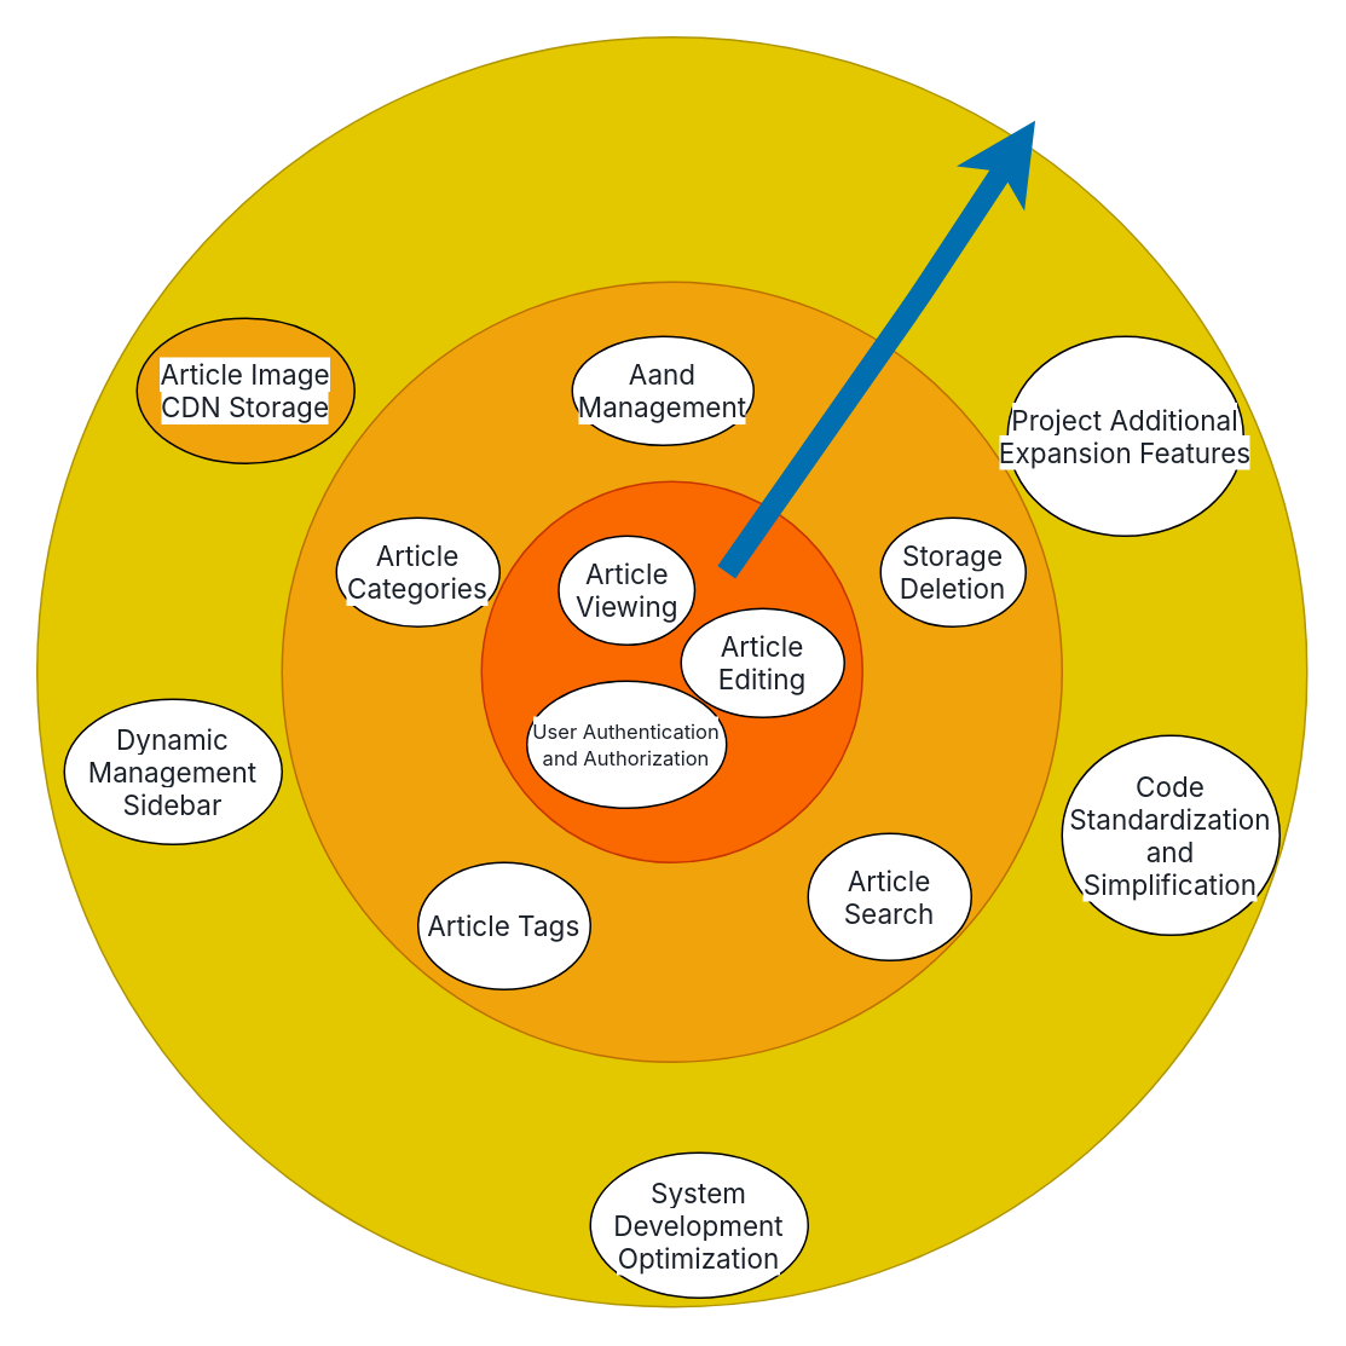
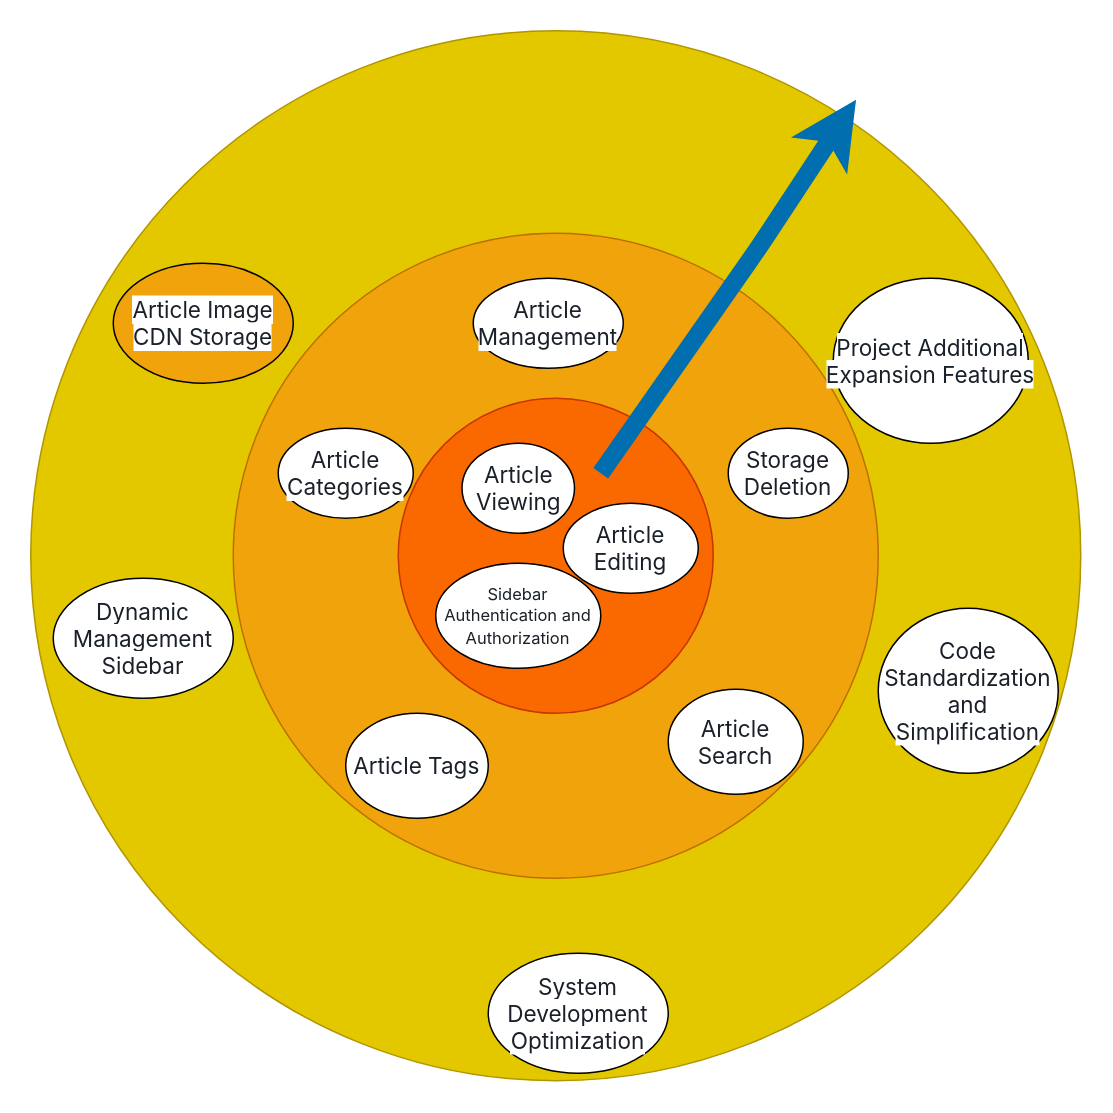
  <mxCell id="0" />
  <mxCell id="1" parent="0" />
  <mxCell id="2" value="" style="ellipse;aspect=fixed;fillColor=#e3c800;fontColor=#000000;strokeColor=#B09500;" vertex="1" parent="1"><mxGeometry x="20" y="20" width="700" height="700" as="geometry" /></mxCell>
  <mxCell id="3" value="" style="ellipse;whiteSpace=wrap;html=1;aspect=fixed;fillColor=#f0a30a;fontColor=#000000;strokeColor=#BD7000;" vertex="1" parent="1"><mxGeometry x="155" y="155" width="430" height="430" as="geometry" /></mxCell>
  <mxCell id="4" value="" style="ellipse;whiteSpace=wrap;html=1;aspect=fixed;fillColor=#fa6800;fontColor=#000000;strokeColor=#C73500;" vertex="1" parent="1"><mxGeometry x="265" y="265" width="210" height="210" as="geometry" /></mxCell>
  <mxCell id="5" value="&lt;span style=&quot;color: rgb(26, 32, 41); font-family: -apple-system, BlinkMacSystemFont, &amp;quot;Segoe UI&amp;quot;, &amp;quot;Noto Sans&amp;quot;, Helvetica, Arial, sans-serif, &amp;quot;Apple Color Emoji&amp;quot;, &amp;quot;Segoe UI Emoji&amp;quot;; font-size: 15px; text-align: left; background-color: rgb(255, 255, 255);&quot;&gt;Article Viewing&lt;/span&gt;" style="ellipse;whiteSpace=wrap;html=1;" vertex="1" parent="1"><mxGeometry x="307.5" y="295" width="75" height="60" as="geometry" /></mxCell>
- <mxCell id="6" value="&lt;span style=&quot;color: rgb(26, 32, 41); font-family: -apple-system, BlinkMacSystemFont, &amp;quot;Segoe UI&amp;quot;, &amp;quot;Noto Sans&amp;quot;, Helvetica, Arial, sans-serif, &amp;quot;Apple Color Emoji&amp;quot;, &amp;quot;Segoe UI Emoji&amp;quot;; text-align: left; background-color: rgb(255, 255, 255);&quot;&gt;&lt;font style=&quot;font-size: 11px;&quot;&gt;User Authentication and Authorization&lt;/font&gt;&lt;/span&gt;" style="ellipse;whiteSpace=wrap;html=1;" vertex="1" parent="1"><mxGeometry x="290" y="375" width="110" height="70" as="geometry" /></mxCell>
+ <mxCell id="6" value="&lt;span style=&quot;color: rgb(26, 32, 41); font-family: -apple-system, BlinkMacSystemFont, &amp;quot;Segoe UI&amp;quot;, &amp;quot;Noto Sans&amp;quot;, Helvetica, Arial, sans-serif, &amp;quot;Apple Color Emoji&amp;quot;, &amp;quot;Segoe UI Emoji&amp;quot;; text-align: left; background-color: rgb(255, 255, 255);&quot;&gt;&lt;font style=&quot;font-size: 11px;&quot;&gt;Sidebar Authentication and Authorization&lt;/font&gt;&lt;/span&gt;" style="ellipse;whiteSpace=wrap;html=1;" vertex="1" parent="1"><mxGeometry x="290" y="375" width="110" height="70" as="geometry" /></mxCell>
  <mxCell id="7" value="&lt;span style=&quot;color: rgb(26, 32, 41); font-family: -apple-system, BlinkMacSystemFont, &amp;quot;Segoe UI&amp;quot;, &amp;quot;Noto Sans&amp;quot;, Helvetica, Arial, sans-serif, &amp;quot;Apple Color Emoji&amp;quot;, &amp;quot;Segoe UI Emoji&amp;quot;; font-size: 15px; text-align: left; background-color: rgb(255, 255, 255);&quot;&gt;Article Editing&lt;/span&gt;" style="ellipse;whiteSpace=wrap;html=1;" vertex="1" parent="1"><mxGeometry x="375" y="335" width="90" height="60" as="geometry" /></mxCell>
- <mxCell id="8" value="&lt;span style=&quot;color: rgb(26, 32, 41); font-family: -apple-system, BlinkMacSystemFont, &amp;quot;Segoe UI&amp;quot;, &amp;quot;Noto Sans&amp;quot;, Helvetica, Arial, sans-serif, &amp;quot;Apple Color Emoji&amp;quot;, &amp;quot;Segoe UI Emoji&amp;quot;; font-size: 15px; text-align: left; background-color: rgb(255, 255, 255);&quot;&gt;A&lt;/span&gt;&lt;span style=&quot;color: rgb(26, 32, 41); font-family: -apple-system, BlinkMacSystemFont, &amp;quot;Segoe UI&amp;quot;, &amp;quot;Noto Sans&amp;quot;, Helvetica, Arial, sans-serif, &amp;quot;Apple Color Emoji&amp;quot;, &amp;quot;Segoe UI Emoji&amp;quot;; font-size: 15px; text-align: left; background-color: rgb(255, 255, 255);&quot;&gt;and Management&lt;/span&gt;" style="ellipse;whiteSpace=wrap;html=1;" vertex="1" parent="1"><mxGeometry x="315" y="185" width="100" height="60" as="geometry" /></mxCell>
+ <mxCell id="8" value="&lt;span style=&quot;color: rgb(26, 32, 41); font-family: -apple-system, BlinkMacSystemFont, &amp;quot;Segoe UI&amp;quot;, &amp;quot;Noto Sans&amp;quot;, Helvetica, Arial, sans-serif, &amp;quot;Apple Color Emoji&amp;quot;, &amp;quot;Segoe UI Emoji&amp;quot;; font-size: 15px; text-align: left; background-color: rgb(255, 255, 255);&quot;&gt;A&lt;/span&gt;&lt;span style=&quot;color: rgb(26, 32, 41); font-family: -apple-system, BlinkMacSystemFont, &amp;quot;Segoe UI&amp;quot;, &amp;quot;Noto Sans&amp;quot;, Helvetica, Arial, sans-serif, &amp;quot;Apple Color Emoji&amp;quot;, &amp;quot;Segoe UI Emoji&amp;quot;; font-size: 15px; text-align: left; background-color: rgb(255, 255, 255);&quot;&gt;rticle Management&lt;/span&gt;" style="ellipse;whiteSpace=wrap;html=1;" vertex="1" parent="1"><mxGeometry x="315" y="185" width="100" height="60" as="geometry" /></mxCell>
  <mxCell id="9" value="&lt;span style=&quot;color: rgb(26, 32, 41); font-family: -apple-system, BlinkMacSystemFont, &amp;quot;Segoe UI&amp;quot;, &amp;quot;Noto Sans&amp;quot;, Helvetica, Arial, sans-serif, &amp;quot;Apple Color Emoji&amp;quot;, &amp;quot;Segoe UI Emoji&amp;quot;; font-size: 15px; text-align: left; background-color: rgb(255, 255, 255);&quot;&gt;Article Categories&lt;/span&gt;" style="ellipse;whiteSpace=wrap;html=1;" vertex="1" parent="1"><mxGeometry x="185" y="285" width="90" height="60" as="geometry" /></mxCell>
  <mxCell id="10" value="&lt;span style=&quot;color: rgb(26, 32, 41); font-family: -apple-system, BlinkMacSystemFont, &amp;quot;Segoe UI&amp;quot;, &amp;quot;Noto Sans&amp;quot;, Helvetica, Arial, sans-serif, &amp;quot;Apple Color Emoji&amp;quot;, &amp;quot;Segoe UI Emoji&amp;quot;; font-size: 15px; text-align: left; background-color: rgb(255, 255, 255);&quot;&gt;Article Tags&lt;/span&gt;" style="ellipse;whiteSpace=wrap;html=1;" vertex="1" parent="1"><mxGeometry x="230" y="475" width="95" height="70" as="geometry" /></mxCell>
  <mxCell id="11" value="&lt;span style=&quot;color: rgb(26, 32, 41); font-family: -apple-system, BlinkMacSystemFont, &amp;quot;Segoe UI&amp;quot;, &amp;quot;Noto Sans&amp;quot;, Helvetica, Arial, sans-serif, &amp;quot;Apple Color Emoji&amp;quot;, &amp;quot;Segoe UI Emoji&amp;quot;; font-size: 15px; text-align: left; background-color: rgb(255, 255, 255);&quot;&gt;Article Search&lt;/span&gt;" style="ellipse;whiteSpace=wrap;html=1;" vertex="1" parent="1"><mxGeometry x="445" y="459" width="90" height="70" as="geometry" /></mxCell>
  <mxCell id="12" value="&lt;span style=&quot;color: rgb(26, 32, 41); font-family: -apple-system, BlinkMacSystemFont, &amp;quot;Segoe UI&amp;quot;, &amp;quot;Noto Sans&amp;quot;, Helvetica, Arial, sans-serif, &amp;quot;Apple Color Emoji&amp;quot;, &amp;quot;Segoe UI Emoji&amp;quot;; font-size: 15px; text-align: left; background-color: rgb(255, 255, 255);&quot;&gt;Storage Deletion&lt;/span&gt;" style="ellipse;whiteSpace=wrap;html=1;" vertex="1" parent="1"><mxGeometry x="485" y="285" width="80" height="60" as="geometry" /></mxCell>
  <mxCell id="13" value="&lt;span style=&quot;color: rgb(26, 32, 41); font-family: -apple-system, BlinkMacSystemFont, &amp;quot;Segoe UI&amp;quot;, &amp;quot;Noto Sans&amp;quot;, Helvetica, Arial, sans-serif, &amp;quot;Apple Color Emoji&amp;quot;, &amp;quot;Segoe UI Emoji&amp;quot;; font-size: 15px; text-align: left; background-color: rgb(255, 255, 255);&quot;&gt;Article Image CDN Storage&lt;/span&gt;" style="ellipse;whiteSpace=wrap;html=1;fillColor=#f0a30a;" vertex="1" parent="1"><mxGeometry x="75" y="175" width="120" height="80" as="geometry" /></mxCell>
  <mxCell id="14" value="&lt;span style=&quot;color: rgb(26, 32, 41); font-family: -apple-system, BlinkMacSystemFont, &amp;quot;Segoe UI&amp;quot;, &amp;quot;Noto Sans&amp;quot;, Helvetica, Arial, sans-serif, &amp;quot;Apple Color Emoji&amp;quot;, &amp;quot;Segoe UI Emoji&amp;quot;; font-size: 15px; text-align: left; background-color: rgb(255, 255, 255);&quot;&gt;Dynamic Management Sidebar&lt;/span&gt;" style="ellipse;whiteSpace=wrap;html=1;" vertex="1" parent="1"><mxGeometry x="35" y="385" width="120" height="80" as="geometry" /></mxCell>
  <mxCell id="15" value="&lt;span style=&quot;color: rgb(26, 32, 41); font-family: -apple-system, BlinkMacSystemFont, &amp;quot;Segoe UI&amp;quot;, &amp;quot;Noto Sans&amp;quot;, Helvetica, Arial, sans-serif, &amp;quot;Apple Color Emoji&amp;quot;, &amp;quot;Segoe UI Emoji&amp;quot;; font-size: 15px; text-align: left; background-color: rgb(255, 255, 255);&quot;&gt;System Development Optimization&lt;/span&gt;" style="ellipse;whiteSpace=wrap;html=1;" vertex="1" parent="1"><mxGeometry x="325" y="635" width="120" height="80" as="geometry" /></mxCell>
  <mxCell id="16" value="&lt;span style=&quot;color: rgb(26, 32, 41); font-family: -apple-system, BlinkMacSystemFont, &amp;quot;Segoe UI&amp;quot;, &amp;quot;Noto Sans&amp;quot;, Helvetica, Arial, sans-serif, &amp;quot;Apple Color Emoji&amp;quot;, &amp;quot;Segoe UI Emoji&amp;quot;; font-size: 15px; text-align: left; background-color: rgb(255, 255, 255);&quot;&gt;Code Standardization and Simplification&lt;/span&gt;" style="ellipse;whiteSpace=wrap;html=1;" vertex="1" parent="1"><mxGeometry x="585" y="405" width="120" height="110" as="geometry" /></mxCell>
  <mxCell id="17" value="&lt;span style=&quot;color: rgb(26, 32, 41); font-family: -apple-system, BlinkMacSystemFont, &amp;quot;Segoe UI&amp;quot;, &amp;quot;Noto Sans&amp;quot;, Helvetica, Arial, sans-serif, &amp;quot;Apple Color Emoji&amp;quot;, &amp;quot;Segoe UI Emoji&amp;quot;; font-size: 15px; text-align: left; background-color: rgb(255, 255, 255);&quot;&gt;Project Additional Expansion&amp;nbsp;&lt;/span&gt;&lt;span style=&quot;color: rgb(26, 32, 41); font-family: -apple-system, BlinkMacSystemFont, &amp;quot;Segoe UI&amp;quot;, &amp;quot;Noto Sans&amp;quot;, Helvetica, Arial, sans-serif, &amp;quot;Apple Color Emoji&amp;quot;, &amp;quot;Segoe UI Emoji&amp;quot;; font-size: 15px; text-align: left; background-color: rgb(255, 255, 255);&quot;&gt;Features&lt;/span&gt;" style="ellipse;whiteSpace=wrap;html=1;" vertex="1" parent="1"><mxGeometry x="555" y="185" width="130" height="110" as="geometry" /></mxCell>
  <mxCell id="18" value="" style="endArrow=classic;html=1;rounded=1;fillColor=#1ba1e2;strokeColor=#006EAF;curved=0;strokeWidth=12;targetPerimeterSpacing=14;jumpStyle=arc;" edge="1" parent="1" target="2"><mxGeometry width="50" height="50" relative="1" as="geometry"><mxPoint x="400" y="315" as="sourcePoint" /><mxPoint x="450" y="265" as="targetPoint" /><Array as="points"><mxPoint x="505" y="165" /></Array></mxGeometry></mxCell>
